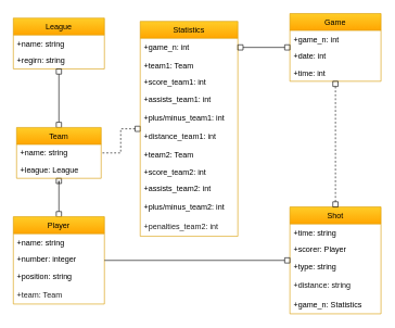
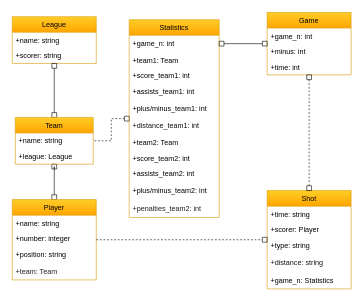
  <mxCell id="0" />
  <mxCell id="1" parent="0" />
  <mxCell id="2" value="Shot" style="swimlane;fontStyle=0;childLayout=stackLayout;horizontal=1;startSize=26;horizontalStack=0;resizeParent=1;resizeParentMax=0;resizeLast=0;collapsible=1;marginBottom=0;fillColor=#ffcd28;gradientColor=#ffa500;strokeColor=#d79b00;" parent="1" vertex="1"><mxGeometry x="445" y="317" width="140" height="164" as="geometry" /></mxCell>
  <mxCell id="3" value="+time: string" style="text;strokeColor=none;fillColor=none;align=left;verticalAlign=top;spacingLeft=4;spacingRight=4;overflow=hidden;rotatable=0;points=[[0,0.5],[1,0.5]];portConstraint=eastwest;" parent="2" vertex="1"><mxGeometry y="26" width="140" height="26" as="geometry" /></mxCell>
  <mxCell id="4" value="+scorer: Player" style="text;strokeColor=none;fillColor=none;align=left;verticalAlign=top;spacingLeft=4;spacingRight=4;overflow=hidden;rotatable=0;points=[[0,0.5],[1,0.5]];portConstraint=eastwest;" parent="2" vertex="1"><mxGeometry y="52" width="140" height="26" as="geometry" /></mxCell>
  <mxCell id="5" value="+type: string" style="text;strokeColor=none;fillColor=none;align=left;verticalAlign=top;spacingLeft=4;spacingRight=4;overflow=hidden;rotatable=0;points=[[0,0.5],[1,0.5]];portConstraint=eastwest;" parent="2" vertex="1"><mxGeometry y="78" width="140" height="26" as="geometry" /></mxCell>
  <mxCell id="6" value="+distance: string" style="text;strokeColor=none;fillColor=none;align=left;verticalAlign=middle;spacingLeft=4;spacingRight=4;overflow=hidden;points=[[0,0.5],[1,0.5]];portConstraint=eastwest;rotatable=0;fontColor=#141414;" parent="2" vertex="1"><mxGeometry y="104" width="140" height="30" as="geometry" /></mxCell>
  <mxCell id="7" value="+game_n: Statistics" style="text;strokeColor=none;fillColor=none;align=left;verticalAlign=middle;spacingLeft=4;spacingRight=4;overflow=hidden;points=[[0,0.5],[1,0.5]];portConstraint=eastwest;rotatable=0;fontColor=#000000;" parent="2" vertex="1"><mxGeometry y="134" width="140" height="30" as="geometry" /></mxCell>
  <mxCell id="8" value="League" style="swimlane;fontStyle=0;childLayout=stackLayout;horizontal=1;startSize=26;horizontalStack=0;resizeParent=1;resizeParentMax=0;resizeLast=0;collapsible=1;marginBottom=0;fillColor=#ffcd28;gradientColor=#ffa500;strokeColor=#d79b00;" parent="1" vertex="1"><mxGeometry x="20" y="27" width="140" height="78" as="geometry" /></mxCell>
  <mxCell id="9" value="+name: string" style="text;strokeColor=none;fillColor=none;align=left;verticalAlign=top;spacingLeft=4;spacingRight=4;overflow=hidden;rotatable=0;points=[[0,0.5],[1,0.5]];portConstraint=eastwest;" parent="8" vertex="1"><mxGeometry y="26" width="140" height="26" as="geometry" /></mxCell>
- <mxCell id="10" value="+regirn: string" style="text;strokeColor=none;fillColor=none;align=left;verticalAlign=top;spacingLeft=4;spacingRight=4;overflow=hidden;rotatable=0;points=[[0,0.5],[1,0.5]];portConstraint=eastwest;" parent="8" vertex="1"><mxGeometry y="52" width="140" height="26" as="geometry" /></mxCell>
+ <mxCell id="10" value="+scorer: string" style="text;strokeColor=none;fillColor=none;align=left;verticalAlign=top;spacingLeft=4;spacingRight=4;overflow=hidden;rotatable=0;points=[[0,0.5],[1,0.5]];portConstraint=eastwest;" parent="8" vertex="1"><mxGeometry y="52" width="140" height="26" as="geometry" /></mxCell>
  <mxCell id="11" style="edgeStyle=orthogonalEdgeStyle;rounded=0;orthogonalLoop=1;jettySize=auto;html=1;startArrow=box;startFill=0;endArrow=box;endFill=0;exitX=0.5;exitY=0;exitDx=0;exitDy=0;" parent="1" source="12" target="19" edge="1"><mxGeometry relative="1" as="geometry"><mxPoint x="85" y="227" as="targetPoint" /><Array as="points"><mxPoint x="90" y="277" /><mxPoint x="90" y="277" /></Array></mxGeometry></mxCell>
  <mxCell id="12" value="Player" style="swimlane;fontStyle=0;childLayout=stackLayout;horizontal=1;startSize=26;horizontalStack=0;resizeParent=1;resizeParentMax=0;resizeLast=0;collapsible=1;marginBottom=0;fillColor=#ffcd28;gradientColor=#ffa500;strokeColor=#d79b00;" parent="1" vertex="1"><mxGeometry x="20" y="332" width="140" height="134" as="geometry" /></mxCell>
  <mxCell id="13" value="+name: string" style="text;strokeColor=none;fillColor=none;align=left;verticalAlign=top;spacingLeft=4;spacingRight=4;overflow=hidden;rotatable=0;points=[[0,0.5],[1,0.5]];portConstraint=eastwest;" parent="12" vertex="1"><mxGeometry y="26" width="140" height="26" as="geometry" /></mxCell>
  <mxCell id="14" value="+number: integer" style="text;strokeColor=none;fillColor=none;align=left;verticalAlign=top;spacingLeft=4;spacingRight=4;overflow=hidden;rotatable=0;points=[[0,0.5],[1,0.5]];portConstraint=eastwest;" parent="12" vertex="1"><mxGeometry y="52" width="140" height="26" as="geometry" /></mxCell>
  <mxCell id="15" value="+position: string" style="text;strokeColor=none;fillColor=none;align=left;verticalAlign=top;spacingLeft=4;spacingRight=4;overflow=hidden;rotatable=0;points=[[0,0.5],[1,0.5]];portConstraint=eastwest;" parent="12" vertex="1"><mxGeometry y="78" width="140" height="26" as="geometry" /></mxCell>
  <mxCell id="16" value="+team: Team" style="text;strokeColor=none;fillColor=none;align=left;verticalAlign=middle;spacingLeft=4;spacingRight=4;overflow=hidden;points=[[0,0.5],[1,0.5]];portConstraint=eastwest;rotatable=0;fontColor=#212121;" parent="12" vertex="1"><mxGeometry y="104" width="140" height="30" as="geometry" /></mxCell>
  <mxCell id="17" style="edgeStyle=orthogonalEdgeStyle;rounded=0;orthogonalLoop=1;jettySize=auto;html=1;endArrow=box;endFill=0;startArrow=box;startFill=0;" parent="1" source="19" target="8" edge="1"><mxGeometry relative="1" as="geometry"><Array as="points"><mxPoint x="110" y="57" /><mxPoint x="145" y="57" /></Array></mxGeometry></mxCell>
  <mxCell id="18" style="edgeStyle=orthogonalEdgeStyle;rounded=0;orthogonalLoop=1;jettySize=auto;html=1;startArrow=box;startFill=0;endArrow=none;endFill=0;dashed=1;" parent="1" source="26" target="19" edge="1"><mxGeometry relative="1" as="geometry"><mxPoint x="195" y="135" as="targetPoint" /></mxGeometry></mxCell>
  <mxCell id="19" value="Team" style="swimlane;fontStyle=0;childLayout=stackLayout;horizontal=1;startSize=26;horizontalStack=0;resizeParent=1;resizeParentMax=0;resizeLast=0;collapsible=1;marginBottom=0;fillColor=#ffcd28;gradientColor=#ffa500;strokeColor=#d79b00;" parent="1" vertex="1"><mxGeometry x="25" y="195" width="130" height="78" as="geometry" /></mxCell>
  <mxCell id="20" value="+name: string" style="text;strokeColor=none;fillColor=none;align=left;verticalAlign=top;spacingLeft=4;spacingRight=4;overflow=hidden;rotatable=0;points=[[0,0.5],[1,0.5]];portConstraint=eastwest;" parent="19" vertex="1"><mxGeometry y="26" width="130" height="26" as="geometry" /></mxCell>
  <mxCell id="21" value="+league: League" style="text;strokeColor=none;fillColor=none;align=left;verticalAlign=top;spacingLeft=4;spacingRight=4;overflow=hidden;rotatable=0;points=[[0,0.5],[1,0.5]];portConstraint=eastwest;" parent="19" vertex="1"><mxGeometry y="52" width="130" height="26" as="geometry" /></mxCell>
  <mxCell id="22" value="Game" style="swimlane;fontStyle=0;childLayout=stackLayout;horizontal=1;startSize=26;horizontalStack=0;resizeParent=1;resizeParentMax=0;resizeLast=0;collapsible=1;marginBottom=0;fillColor=#ffcd28;gradientColor=#ffa500;strokeColor=#d79b00;" parent="1" vertex="1"><mxGeometry x="445" y="20" width="140" height="104" as="geometry" /></mxCell>
  <mxCell id="23" value="+game_n: int" style="text;strokeColor=none;fillColor=none;align=left;verticalAlign=top;spacingLeft=4;spacingRight=4;overflow=hidden;rotatable=0;points=[[0,0.5],[1,0.5]];portConstraint=eastwest;" parent="22" vertex="1"><mxGeometry y="26" width="140" height="26" as="geometry" /></mxCell>
- <mxCell id="24" value="+date: int" style="text;strokeColor=none;fillColor=none;align=left;verticalAlign=top;spacingLeft=4;spacingRight=4;overflow=hidden;rotatable=0;points=[[0,0.5],[1,0.5]];portConstraint=eastwest;" parent="22" vertex="1"><mxGeometry y="52" width="140" height="26" as="geometry" /></mxCell>
+ <mxCell id="24" value="+minus: int" style="text;strokeColor=none;fillColor=none;align=left;verticalAlign=top;spacingLeft=4;spacingRight=4;overflow=hidden;rotatable=0;points=[[0,0.5],[1,0.5]];portConstraint=eastwest;" parent="22" vertex="1"><mxGeometry y="52" width="140" height="26" as="geometry" /></mxCell>
  <mxCell id="25" value="+time: int" style="text;strokeColor=none;fillColor=none;align=left;verticalAlign=top;spacingLeft=4;spacingRight=4;overflow=hidden;rotatable=0;points=[[0,0.5],[1,0.5]];portConstraint=eastwest;" parent="22" vertex="1"><mxGeometry y="78" width="140" height="26" as="geometry" /></mxCell>
  <mxCell id="26" value="Statistics" style="swimlane;fontStyle=0;childLayout=stackLayout;horizontal=1;startSize=26;horizontalStack=0;resizeParent=1;resizeParentMax=0;resizeLast=0;collapsible=1;marginBottom=0;fillColor=#ffcd28;gradientColor=#ffa500;strokeColor=#d79b00;" parent="1" vertex="1"><mxGeometry x="215" y="32" width="150" height="330" as="geometry" /></mxCell>
  <mxCell id="27" value="+game_n: int" style="text;strokeColor=none;fillColor=none;align=left;verticalAlign=top;spacingLeft=4;spacingRight=4;overflow=hidden;rotatable=0;points=[[0,0.5],[1,0.5]];portConstraint=eastwest;" parent="26" vertex="1"><mxGeometry y="26" width="150" height="28" as="geometry" /></mxCell>
  <mxCell id="28" value="+team1: Team&#10;" style="text;strokeColor=none;fillColor=none;align=left;verticalAlign=top;spacingLeft=4;spacingRight=4;overflow=hidden;rotatable=0;points=[[0,0.5],[1,0.5]];portConstraint=eastwest;" parent="26" vertex="1"><mxGeometry y="54" width="150" height="26" as="geometry" /></mxCell>
  <mxCell id="29" value="+score_team1: int" style="text;strokeColor=none;fillColor=none;align=left;verticalAlign=top;spacingLeft=4;spacingRight=4;overflow=hidden;rotatable=0;points=[[0,0.5],[1,0.5]];portConstraint=eastwest;" parent="26" vertex="1"><mxGeometry y="80" width="150" height="26" as="geometry" /></mxCell>
  <mxCell id="30" value="+assists_team1: int" style="text;strokeColor=none;fillColor=none;align=left;verticalAlign=top;spacingLeft=4;spacingRight=4;overflow=hidden;rotatable=0;points=[[0,0.5],[1,0.5]];portConstraint=eastwest;" parent="26" vertex="1"><mxGeometry y="106" width="150" height="26" as="geometry" /></mxCell>
  <mxCell id="31" value="+plus/minus_team1: int" style="text;strokeColor=none;fillColor=none;align=left;verticalAlign=middle;spacingLeft=4;spacingRight=4;overflow=hidden;points=[[0,0.5],[1,0.5]];portConstraint=eastwest;rotatable=0;fontColor=#000000;" parent="26" vertex="1"><mxGeometry y="132" width="150" height="30" as="geometry" /></mxCell>
  <mxCell id="32" value="+distance_team1: int " style="text;strokeColor=none;fillColor=none;align=left;verticalAlign=middle;spacingLeft=4;spacingRight=4;overflow=hidden;points=[[0,0.5],[1,0.5]];portConstraint=eastwest;rotatable=0;fontColor=#0F0F0F;" parent="26" vertex="1"><mxGeometry y="162" width="150" height="30" as="geometry" /></mxCell>
  <mxCell id="33" value="+team2: Team&#10;" style="text;strokeColor=none;fillColor=none;align=left;verticalAlign=top;spacingLeft=4;spacingRight=4;overflow=hidden;rotatable=0;points=[[0,0.5],[1,0.5]];portConstraint=eastwest;" parent="26" vertex="1"><mxGeometry y="192" width="150" height="26" as="geometry" /></mxCell>
  <mxCell id="34" value="+score_team2: int" style="text;strokeColor=none;fillColor=none;align=left;verticalAlign=top;spacingLeft=4;spacingRight=4;overflow=hidden;rotatable=0;points=[[0,0.5],[1,0.5]];portConstraint=eastwest;" parent="26" vertex="1"><mxGeometry y="218" width="150" height="26" as="geometry" /></mxCell>
  <mxCell id="35" value="+assists_team2: int" style="text;strokeColor=none;fillColor=none;align=left;verticalAlign=top;spacingLeft=4;spacingRight=4;overflow=hidden;rotatable=0;points=[[0,0.5],[1,0.5]];portConstraint=eastwest;" parent="26" vertex="1"><mxGeometry y="244" width="150" height="26" as="geometry" /></mxCell>
  <mxCell id="36" value="+plus/minus_team2: int" style="text;strokeColor=none;fillColor=none;align=left;verticalAlign=middle;spacingLeft=4;spacingRight=4;overflow=hidden;points=[[0,0.5],[1,0.5]];portConstraint=eastwest;rotatable=0;fontColor=#000000;" parent="26" vertex="1"><mxGeometry y="270" width="150" height="30" as="geometry" /></mxCell>
  <mxCell id="37" value="+penalties_team2: int " style="text;strokeColor=none;fillColor=none;align=left;verticalAlign=middle;spacingLeft=4;spacingRight=4;overflow=hidden;points=[[0,0.5],[1,0.5]];portConstraint=eastwest;rotatable=0;fontColor=#212121;" parent="26" vertex="1"><mxGeometry y="300" width="150" height="30" as="geometry" /></mxCell>
  <mxCell id="38" style="edgeStyle=orthogonalEdgeStyle;rounded=0;orthogonalLoop=1;jettySize=auto;html=1;startArrow=box;startFill=0;endArrow=box;endFill=0;entryX=0.5;entryY=0;entryDx=0;entryDy=0;dashed=1;" parent="1" source="22" target="2" edge="1"><mxGeometry relative="1" as="geometry"><mxPoint x="514.58" y="199.598" as="sourcePoint" /><mxPoint x="455" y="397" as="targetPoint" /></mxGeometry></mxCell>
- <mxCell id="39" style="edgeStyle=orthogonalEdgeStyle;rounded=0;orthogonalLoop=1;jettySize=auto;html=1;startArrow=none;startFill=0;endArrow=box;endFill=0;" parent="1" source="12" target="2" edge="1"><mxGeometry relative="1" as="geometry"><mxPoint x="255" y="349" as="sourcePoint" /><mxPoint x="275" y="401" as="targetPoint" /><Array as="points" /></mxGeometry></mxCell>
+ <mxCell id="39" style="edgeStyle=orthogonalEdgeStyle;rounded=0;orthogonalLoop=1;jettySize=auto;html=1;startArrow=none;startFill=0;endArrow=box;endFill=0;dashed=1;" parent="1" source="12" target="2" edge="1"><mxGeometry relative="1" as="geometry"><mxPoint x="255" y="349" as="sourcePoint" /><mxPoint x="275" y="401" as="targetPoint" /><Array as="points" /></mxGeometry></mxCell>
  <mxCell id="40" style="edgeStyle=orthogonalEdgeStyle;rounded=0;orthogonalLoop=1;jettySize=auto;html=1;startArrow=box;startFill=0;endArrow=box;endFill=0;" parent="1" source="27" target="22" edge="1"><mxGeometry relative="1" as="geometry" /></mxCell>
